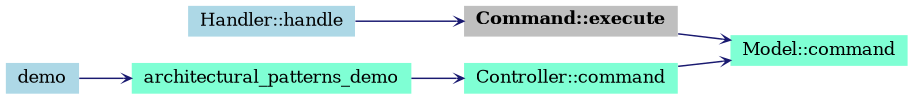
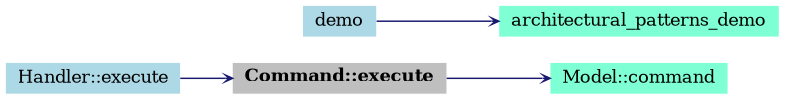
  digraph {
    fontname="DejaVu Serif"
    rankdir=RL
    node [color=black fillcolor=aquamarine fontname="DejaVu Serif" fontsize=12 shape=plaintext style=filled]
    edge [arrowhead=open arrowsize=0.5 arrowtail=open color=midnightblue dir=back fontname="DejaVu Serif" fontsize=15 labelfontsize=15 style=solid]
    n1 [fillcolor=grey75 fontcolor=black height=0.2 label=<<b>Command::execute</b>> width=0.4]
-   n2 [fillcolor=lightblue height=0.2 label="Handler::handle" width=0.4]
+   n2 [fillcolor=lightblue height=0.2 label="Handler::execute" width=0.4]
    n3 [height=0.2 label="Model::command" width=0.4]
-   n4 [height=0.2 label="Controller::command" width=0.4]
    n5 [height=0.2 label=architectural_patterns_demo width=0.4]
    n6 [fillcolor=lightblue height=0.2 label=demo width=0.4]
    n1 -> n2
    n3 -> n1
-   n3 -> n4
-   n4 -> n5
    n5 -> n6
  }
